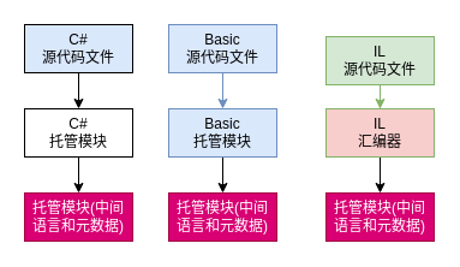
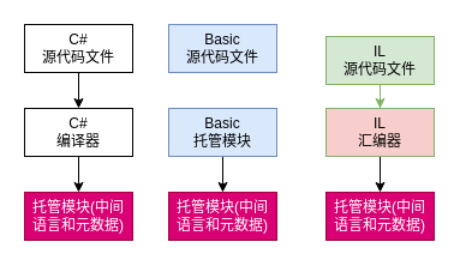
  <mxCell id="0" />
  <mxCell id="1" parent="0" />
- <mxCell id="2" value="C#&lt;br&gt;源代码文件" style="rounded=0;whiteSpace=wrap;html=1;fillColor=#dae8fc;" parent="1" vertex="1"><mxGeometry x="20" y="20" width="90" height="40" as="geometry" /></mxCell>
- <mxCell id="3" style="edgeStyle=orthogonalEdgeStyle;rounded=0;orthogonalLoop=1;jettySize=auto;html=1;entryX=0.5;entryY=0;entryDx=0;entryDy=0;fillColor=#dae8fc;strokeColor=#6c8ebf;" parent="1" source="4" target="11" edge="1"><mxGeometry relative="1" as="geometry" /></mxCell>
+ <mxCell id="2" value="C#&lt;br&gt;源代码文件" style="rounded=0;whiteSpace=wrap;html=1;" parent="1" vertex="1"><mxGeometry x="20" y="20" width="90" height="40" as="geometry" /></mxCell>
  <mxCell id="4" value="Basic&lt;br&gt;源代码文件" style="rounded=0;whiteSpace=wrap;html=1;fillColor=#dae8fc;strokeColor=#6c8ebf;" parent="1" vertex="1"><mxGeometry x="140" y="20" width="90" height="40" as="geometry" /></mxCell>
  <mxCell id="5" style="edgeStyle=orthogonalEdgeStyle;rounded=0;orthogonalLoop=1;jettySize=auto;html=1;entryX=0.5;entryY=0;entryDx=0;entryDy=0;fillColor=#d5e8d4;strokeColor=#82b366;" parent="1" source="6" target="13" edge="1"><mxGeometry relative="1" as="geometry" /></mxCell>
  <mxCell id="6" value="IL&lt;br&gt;源代码文件" style="rounded=0;whiteSpace=wrap;html=1;fillColor=#d5e8d4;strokeColor=#82b366;" parent="1" vertex="1"><mxGeometry x="271" y="30" width="90" height="40" as="geometry" /></mxCell>
  <mxCell id="7" style="edgeStyle=orthogonalEdgeStyle;rounded=0;orthogonalLoop=1;jettySize=auto;html=1;entryX=0.5;entryY=0;entryDx=0;entryDy=0;" parent="1" source="8" target="9" edge="1"><mxGeometry relative="1" as="geometry" /></mxCell>
- <mxCell id="8" value="C#&lt;br&gt;托管模块" style="rounded=0;whiteSpace=wrap;html=1;" parent="1" vertex="1"><mxGeometry x="20" y="90" width="90" height="40" as="geometry" /></mxCell>
+ <mxCell id="8" value="C#&lt;br&gt;编译器" style="rounded=0;whiteSpace=wrap;html=1;" parent="1" vertex="1"><mxGeometry x="20" y="90" width="90" height="40" as="geometry" /></mxCell>
  <mxCell id="9" value="托管模块(中间&lt;br&gt;语言和元数据)" style="rounded=0;whiteSpace=wrap;html=1;fillColor=#d80073;strokeColor=#A50040;fontColor=#ffffff;" parent="1" vertex="1"><mxGeometry x="20" y="160" width="90" height="40" as="geometry" /></mxCell>
  <mxCell id="10" style="edgeStyle=orthogonalEdgeStyle;rounded=0;orthogonalLoop=1;jettySize=auto;html=1;entryX=0.5;entryY=0;entryDx=0;entryDy=0;" parent="1" source="11" target="14" edge="1"><mxGeometry relative="1" as="geometry" /></mxCell>
  <mxCell id="11" value="Basic&lt;br&gt;托管模块" style="rounded=0;whiteSpace=wrap;html=1;fillColor=#dae8fc;strokeColor=#6c8ebf;" parent="1" vertex="1"><mxGeometry x="140" y="90" width="90" height="40" as="geometry" /></mxCell>
  <mxCell id="12" style="edgeStyle=orthogonalEdgeStyle;rounded=0;orthogonalLoop=1;jettySize=auto;html=1;entryX=0.5;entryY=0;entryDx=0;entryDy=0;" parent="1" source="13" target="15" edge="1"><mxGeometry relative="1" as="geometry" /></mxCell>
  <mxCell id="13" value="IL&lt;br&gt;汇编器" style="rounded=0;whiteSpace=wrap;html=1;fillColor=#f8cecc;strokeColor=#82b366;" parent="1" vertex="1"><mxGeometry x="271" y="90" width="90" height="40" as="geometry" /></mxCell>
  <mxCell id="14" value="托管模块(中间&lt;br&gt;语言和元数据)" style="rounded=0;whiteSpace=wrap;html=1;fillColor=#d80073;strokeColor=#A50040;fontColor=#ffffff;" parent="1" vertex="1"><mxGeometry x="140" y="160" width="90" height="40" as="geometry" /></mxCell>
  <mxCell id="15" value="托管模块(中间&lt;br&gt;语言和元数据)" style="rounded=0;whiteSpace=wrap;html=1;fillColor=#d80073;strokeColor=#A50040;fontColor=#ffffff;" parent="1" vertex="1"><mxGeometry x="271" y="160" width="90" height="40" as="geometry" /></mxCell>
  <mxCell id="16" value="" style="endArrow=classic;html=1;exitX=0.5;exitY=1;exitDx=0;exitDy=0;entryX=0.5;entryY=0;entryDx=0;entryDy=0;" parent="1" source="2" target="8" edge="1"><mxGeometry width="50" height="50" relative="1" as="geometry"><mxPoint x="160" y="210" as="sourcePoint" /><mxPoint x="210" y="160" as="targetPoint" /></mxGeometry></mxCell>
